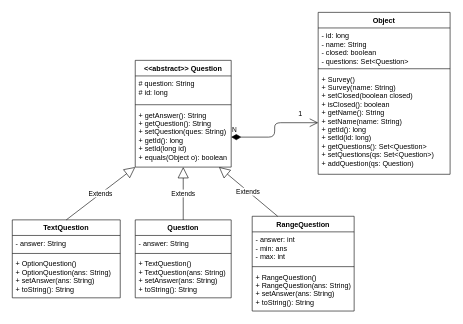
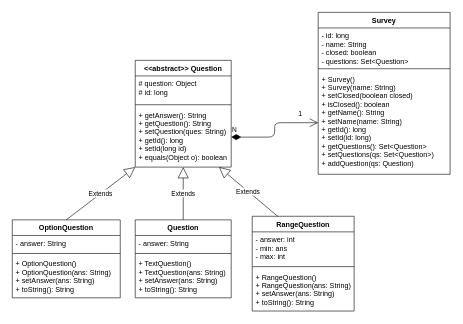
  <mxCell id="0" />
  <mxCell id="1" parent="0" />
- <mxCell id="2" value="Object" style="swimlane;fontStyle=1;align=center;verticalAlign=top;childLayout=stackLayout;horizontal=1;startSize=26;horizontalStack=0;resizeParent=1;resizeParentMax=0;resizeLast=0;collapsible=1;marginBottom=0;" vertex="1" parent="1"><mxGeometry x="530" y="20" width="220" height="270" as="geometry" /></mxCell>
+ <mxCell id="2" value="Survey" style="swimlane;fontStyle=1;align=center;verticalAlign=top;childLayout=stackLayout;horizontal=1;startSize=26;horizontalStack=0;resizeParent=1;resizeParentMax=0;resizeLast=0;collapsible=1;marginBottom=0;" vertex="1" parent="1"><mxGeometry x="530" y="20" width="220" height="270" as="geometry" /></mxCell>
  <mxCell id="3" value="- id: long&#10;- name: String&#10;- closed: boolean&#10;- questions: Set&lt;Question&gt;&#10;" style="text;strokeColor=none;fillColor=none;align=left;verticalAlign=top;spacingLeft=4;spacingRight=4;overflow=hidden;rotatable=0;points=[[0,0.5],[1,0.5]];portConstraint=eastwest;" vertex="1" parent="2"><mxGeometry y="26" width="220" height="64" as="geometry" /></mxCell>
  <mxCell id="4" value="" style="line;strokeWidth=1;fillColor=none;align=left;verticalAlign=middle;spacingTop=-1;spacingLeft=3;spacingRight=3;rotatable=0;labelPosition=right;points=[];portConstraint=eastwest;" vertex="1" parent="2"><mxGeometry y="90" width="220" height="8" as="geometry" /></mxCell>
  <mxCell id="5" value="+ Survey()&#10;+ Survey(name: String)&#10;+ setClosed(boolean closed)&#10;+ isClosed(): boolean&#10;+ getName(): String&#10;+ setName(name: String)&#10;+ getId(): long&#10;+ setId(id: long)&#10;+ getQuestions(): Set&lt;Question&gt;&#10;+ setQuestions(qs: Set&lt;Question&gt;)&#10;+ addQuestion(qs: Question)&#10;" style="text;strokeColor=none;fillColor=none;align=left;verticalAlign=top;spacingLeft=4;spacingRight=4;overflow=hidden;rotatable=0;points=[[0,0.5],[1,0.5]];portConstraint=eastwest;" vertex="1" parent="2"><mxGeometry y="98" width="220" height="172" as="geometry" /></mxCell>
  <mxCell id="6" value="&lt;&lt;abstract&gt;&gt; Question" style="swimlane;fontStyle=1;align=center;verticalAlign=top;childLayout=stackLayout;horizontal=1;startSize=26;horizontalStack=0;resizeParent=1;resizeParentMax=0;resizeLast=0;collapsible=1;marginBottom=0;" vertex="1" parent="1"><mxGeometry x="225" y="100" width="160" height="178" as="geometry" /></mxCell>
- <mxCell id="7" value="# question: String&#10;# id: long&#10;" style="text;strokeColor=none;fillColor=none;align=left;verticalAlign=top;spacingLeft=4;spacingRight=4;overflow=hidden;rotatable=0;points=[[0,0.5],[1,0.5]];portConstraint=eastwest;" vertex="1" parent="6"><mxGeometry y="26" width="160" height="44" as="geometry" /></mxCell>
+ <mxCell id="7" value="# question: Object&#10;# id: long&#10;" style="text;strokeColor=none;fillColor=none;align=left;verticalAlign=top;spacingLeft=4;spacingRight=4;overflow=hidden;rotatable=0;points=[[0,0.5],[1,0.5]];portConstraint=eastwest;" vertex="1" parent="6"><mxGeometry y="26" width="160" height="44" as="geometry" /></mxCell>
  <mxCell id="8" value="" style="line;strokeWidth=1;fillColor=none;align=left;verticalAlign=middle;spacingTop=-1;spacingLeft=3;spacingRight=3;rotatable=0;labelPosition=right;points=[];portConstraint=eastwest;" vertex="1" parent="6"><mxGeometry y="70" width="160" height="8" as="geometry" /></mxCell>
  <mxCell id="9" value="+ getAnswer(): String&#10;+ getQuestion(): String&#10;+ setQuestion(ques: String)&#10;+ getId(): long&#10;+ setId(long id)&#10;+ equals(Object o): boolean&#10;" style="text;strokeColor=none;fillColor=none;align=left;verticalAlign=top;spacingLeft=4;spacingRight=4;overflow=hidden;rotatable=0;points=[[0,0.5],[1,0.5]];portConstraint=eastwest;" vertex="1" parent="6"><mxGeometry y="78" width="160" height="100" as="geometry" /></mxCell>
  <mxCell id="10" value="Question" style="swimlane;fontStyle=1;align=center;verticalAlign=top;childLayout=stackLayout;horizontal=1;startSize=26;horizontalStack=0;resizeParent=1;resizeParentMax=0;resizeLast=0;collapsible=1;marginBottom=0;" vertex="1" parent="1"><mxGeometry x="225" y="366" width="160" height="130" as="geometry" /></mxCell>
  <mxCell id="11" value="- answer: String" style="text;strokeColor=none;fillColor=none;align=left;verticalAlign=top;spacingLeft=4;spacingRight=4;overflow=hidden;rotatable=0;points=[[0,0.5],[1,0.5]];portConstraint=eastwest;" vertex="1" parent="10"><mxGeometry y="26" width="160" height="26" as="geometry" /></mxCell>
  <mxCell id="12" value="" style="line;strokeWidth=1;fillColor=none;align=left;verticalAlign=middle;spacingTop=-1;spacingLeft=3;spacingRight=3;rotatable=0;labelPosition=right;points=[];portConstraint=eastwest;" vertex="1" parent="10"><mxGeometry y="52" width="160" height="8" as="geometry" /></mxCell>
  <mxCell id="13" value="+ TextQuestion()&#10;+ TextQuestion(ans: String)&#10;+ setAnswer(ans: String)&#10;+ toString(): String&#10;&#10;" style="text;strokeColor=none;fillColor=none;align=left;verticalAlign=top;spacingLeft=4;spacingRight=4;overflow=hidden;rotatable=0;points=[[0,0.5],[1,0.5]];portConstraint=eastwest;" vertex="1" parent="10"><mxGeometry y="60" width="160" height="70" as="geometry" /></mxCell>
  <mxCell id="14" value="RangeQuestion" style="swimlane;fontStyle=1;align=center;verticalAlign=top;childLayout=stackLayout;horizontal=1;startSize=26;horizontalStack=0;resizeParent=1;resizeParentMax=0;resizeLast=0;collapsible=1;marginBottom=0;" vertex="1" parent="1"><mxGeometry x="420" y="360" width="170" height="158" as="geometry" /></mxCell>
  <mxCell id="15" value="- answer: int&#10;- min: ans&#10;- max: int&#10;" style="text;strokeColor=none;fillColor=none;align=left;verticalAlign=top;spacingLeft=4;spacingRight=4;overflow=hidden;rotatable=0;points=[[0,0.5],[1,0.5]];portConstraint=eastwest;" vertex="1" parent="14"><mxGeometry y="26" width="170" height="54" as="geometry" /></mxCell>
  <mxCell id="16" value="" style="line;strokeWidth=1;fillColor=none;align=left;verticalAlign=middle;spacingTop=-1;spacingLeft=3;spacingRight=3;rotatable=0;labelPosition=right;points=[];portConstraint=eastwest;" vertex="1" parent="14"><mxGeometry y="80" width="170" height="8" as="geometry" /></mxCell>
  <mxCell id="17" value="+ RangeQuestion()&#10;+ RangeQuestion(ans: String)&#10;+ setAnswer(ans: String)&#10;+ toString(): String&#10;&#10;&#10;&#10;" style="text;strokeColor=none;fillColor=none;align=left;verticalAlign=top;spacingLeft=4;spacingRight=4;overflow=hidden;rotatable=0;points=[[0,0.5],[1,0.5]];portConstraint=eastwest;" vertex="1" parent="14"><mxGeometry y="88" width="170" height="70" as="geometry" /></mxCell>
- <mxCell id="18" value="TextQuestion" style="swimlane;fontStyle=1;align=center;verticalAlign=top;childLayout=stackLayout;horizontal=1;startSize=26;horizontalStack=0;resizeParent=1;resizeParentMax=0;resizeLast=0;collapsible=1;marginBottom=0;" vertex="1" parent="1"><mxGeometry x="20" y="366" width="180" height="130" as="geometry" /></mxCell>
+ <mxCell id="18" value="OptionQuestion" style="swimlane;fontStyle=1;align=center;verticalAlign=top;childLayout=stackLayout;horizontal=1;startSize=26;horizontalStack=0;resizeParent=1;resizeParentMax=0;resizeLast=0;collapsible=1;marginBottom=0;" vertex="1" parent="1"><mxGeometry x="20" y="366" width="180" height="130" as="geometry" /></mxCell>
  <mxCell id="19" value="- answer: String" style="text;strokeColor=none;fillColor=none;align=left;verticalAlign=top;spacingLeft=4;spacingRight=4;overflow=hidden;rotatable=0;points=[[0,0.5],[1,0.5]];portConstraint=eastwest;" vertex="1" parent="18"><mxGeometry y="26" width="180" height="26" as="geometry" /></mxCell>
  <mxCell id="20" value="" style="line;strokeWidth=1;fillColor=none;align=left;verticalAlign=middle;spacingTop=-1;spacingLeft=3;spacingRight=3;rotatable=0;labelPosition=right;points=[];portConstraint=eastwest;" vertex="1" parent="18"><mxGeometry y="52" width="180" height="8" as="geometry" /></mxCell>
  <mxCell id="21" value="+ OptionQuestion()&#10;+ OptionQuestion(ans: String)&#10;+ setAnswer(ans: String)&#10;+ toString(): String&#10;&#10;&#10;&#10;" style="text;strokeColor=none;fillColor=none;align=left;verticalAlign=top;spacingLeft=4;spacingRight=4;overflow=hidden;rotatable=0;points=[[0,0.5],[1,0.5]];portConstraint=eastwest;" vertex="1" parent="18"><mxGeometry y="60" width="180" height="70" as="geometry" /></mxCell>
  <mxCell id="22" value="Extends" style="endArrow=block;endSize=16;endFill=0;html=1;exitX=0.5;exitY=0;exitDx=0;exitDy=0;entryX=0;entryY=1;entryDx=0;entryDy=0;" edge="1" parent="1" source="18" target="6"><mxGeometry width="160" relative="1" as="geometry"><mxPoint x="340" y="310" as="sourcePoint" /><mxPoint x="500" y="310" as="targetPoint" /></mxGeometry></mxCell>
  <mxCell id="23" value="Extends" style="endArrow=block;endSize=16;endFill=0;html=1;exitX=0.5;exitY=0;exitDx=0;exitDy=0;entryX=0.5;entryY=1;entryDx=0;entryDy=0;" edge="1" parent="1" source="10" target="6"><mxGeometry width="160" relative="1" as="geometry"><mxPoint x="120" y="376" as="sourcePoint" /><mxPoint x="235" y="288" as="targetPoint" /></mxGeometry></mxCell>
  <mxCell id="24" value="Extends" style="endArrow=block;endSize=16;endFill=0;html=1;exitX=0.25;exitY=0;exitDx=0;exitDy=0;" edge="1" parent="1" source="14" target="9"><mxGeometry width="160" relative="1" as="geometry"><mxPoint x="130" y="386" as="sourcePoint" /><mxPoint x="370" y="290" as="targetPoint" /></mxGeometry></mxCell>
  <mxCell id="25" value="N" style="endArrow=open;html=1;endSize=12;startArrow=diamondThin;startSize=14;startFill=1;edgeStyle=orthogonalEdgeStyle;align=left;verticalAlign=bottom;entryX=0;entryY=0.5;entryDx=0;entryDy=0;exitX=1;exitY=0.5;exitDx=0;exitDy=0;" edge="1" parent="1" source="9" target="5"><mxGeometry x="-1" y="3" relative="1" as="geometry"><mxPoint x="320" y="200" as="sourcePoint" /><mxPoint x="480" y="200" as="targetPoint" /></mxGeometry></mxCell>
  <mxCell id="26" value="1" style="text;html=1;align=center;verticalAlign=middle;resizable=0;points=[];autosize=1;" vertex="1" parent="1"><mxGeometry x="490" y="179" width="20" height="20" as="geometry" /></mxCell>
